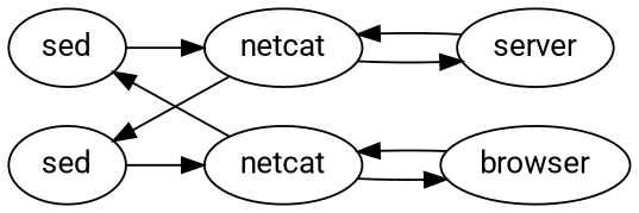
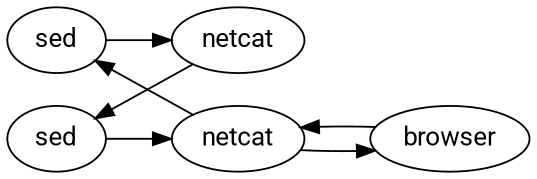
  digraph {
    rankdir=LR
    fontname=Roboto
    node [fontname=Roboto]
    edge [fontname=Roboto]
    n1 [label=sed]
    n2 [label=sed]
    n3 [label=browser]
    n4 [label=netcat]
    n5 [label=netcat]
-   n6 [label=server]
    subgraph sub_1 {
      rank=same
      n1
      n2
    }
    n1 -> n5
    n2 -> n4
    n3 -> n4
    n4 -> n1
    n4 -> n3
    n5 -> n2
-   n5 -> n6
-   n6 -> n5
  }
